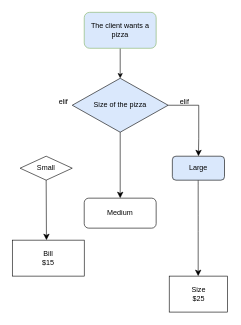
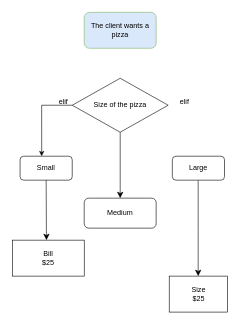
  <mxCell id="0" />
  <mxCell id="1" parent="0" />
- <mxCell id="3" value="Size of the pizza" style="rhombus;whiteSpace=wrap;html=1;fillColor=#dae8fc;" parent="1" vertex="1"><mxGeometry x="120" y="130" width="160" height="90" as="geometry" /></mxCell>
- <mxCell id="4" style="edgeStyle=orthogonalEdgeStyle;rounded=0;orthogonalLoop=1;jettySize=auto;html=1;" parent="1" source="5" target="3" edge="1"><mxGeometry relative="1" as="geometry" /></mxCell>
+ <mxCell id="2" style="edgeStyle=orthogonalEdgeStyle;rounded=0;orthogonalLoop=1;jettySize=auto;html=1;entryX=0.414;entryY=0;entryDx=0;entryDy=0;entryPerimeter=0;" parent="1" source="3" target="6" edge="1"><mxGeometry relative="1" as="geometry"><mxPoint x="17" y="210" as="targetPoint" /><Array as="points"><mxPoint x="69" y="175" /></Array></mxGeometry></mxCell>
+ <mxCell id="3" value="Size of the pizza" style="rhombus;whiteSpace=wrap;html=1;" parent="1" vertex="1"><mxGeometry x="120" y="130" width="160" height="90" as="geometry" /></mxCell>
  <mxCell id="5" value="The client wants a pizza" style="rounded=1;whiteSpace=wrap;html=1;fillColor=#dae8fc;strokeColor=#82b366;" parent="1" vertex="1"><mxGeometry x="140" y="20" width="120" height="60" as="geometry" /></mxCell>
- <mxCell id="6" value="Small" style="rhombus;whiteSpace=wrap;html=1;" parent="1" vertex="1"><mxGeometry x="33" y="260" width="87" height="40" as="geometry" /></mxCell>
+ <mxCell id="6" value="Small" style="rounded=1;whiteSpace=wrap;html=1;" parent="1" vertex="1"><mxGeometry x="33" y="260" width="87" height="40" as="geometry" /></mxCell>
  <mxCell id="7" value="" style="edgeStyle=none;curved=1;rounded=0;orthogonalLoop=1;jettySize=auto;html=1;fontSize=12;startSize=8;endSize=8;" edge="1" parent="1"><mxGeometry relative="1" as="geometry"><mxPoint x="330.08" y="300" as="sourcePoint" /><mxPoint x="330.08" y="460" as="targetPoint" /></mxGeometry></mxCell>
- <mxCell id="8" value="Large" style="rounded=1;whiteSpace=wrap;html=1;fillColor=#dae8fc;" parent="1" vertex="1"><mxGeometry x="287" y="260" width="87" height="40" as="geometry" /></mxCell>
+ <mxCell id="8" value="Large" style="rounded=1;whiteSpace=wrap;html=1;" parent="1" vertex="1"><mxGeometry x="287" y="260" width="87" height="40" as="geometry" /></mxCell>
  <mxCell id="9" value="elif" style="text;html=1;align=center;verticalAlign=middle;resizable=0;points=[];autosize=1;" parent="1" vertex="1"><mxGeometry x="85" y="154" width="40" height="30" as="geometry" /></mxCell>
  <mxCell id="10" value="elif" style="text;html=1;align=center;verticalAlign=middle;resizable=0;points=[];autosize=1;" parent="1" vertex="1"><mxGeometry x="287" y="154" width="40" height="30" as="geometry" /></mxCell>
- <mxCell id="11" value="" style="edgeStyle=segmentEdgeStyle;endArrow=classic;html=1;curved=0;rounded=0;endSize=8;startSize=8;sourcePerimeterSpacing=0;targetPerimeterSpacing=0;fontSize=12;exitX=1;exitY=0.5;exitDx=0;exitDy=0;entryX=0.5;entryY=0;entryDx=0;entryDy=0;" edge="1" parent="1" source="3" target="8"><mxGeometry width="140" relative="1" as="geometry"><mxPoint x="283" y="180" as="sourcePoint" /><mxPoint x="343" y="230" as="targetPoint" /><Array as="points"><mxPoint x="331" y="175" /><mxPoint x="331" y="230" /></Array></mxGeometry></mxCell>
  <mxCell id="12" value="" style="edgeStyle=none;orthogonalLoop=1;jettySize=auto;html=1;rounded=0;fontSize=12;startSize=8;endSize=8;" edge="1" parent="1" source="3"><mxGeometry width="140" relative="1" as="geometry"><mxPoint x="163" y="240" as="sourcePoint" /><mxPoint x="200" y="330" as="targetPoint" /><Array as="points" /></mxGeometry></mxCell>
  <mxCell id="13" value="Medium" style="rounded=1;whiteSpace=wrap;html=1;" vertex="1" parent="1"><mxGeometry x="140" y="330" width="120" height="50" as="geometry" /></mxCell>
  <mxCell id="14" style="edgeStyle=none;curved=1;rounded=0;orthogonalLoop=1;jettySize=auto;html=1;exitX=0.5;exitY=1;exitDx=0;exitDy=0;fontSize=12;startSize=8;endSize=8;" edge="1" parent="1" source="13" target="13"><mxGeometry relative="1" as="geometry" /></mxCell>
  <mxCell id="15" value="" style="edgeStyle=none;orthogonalLoop=1;jettySize=auto;html=1;rounded=0;fontSize=12;startSize=8;endSize=8;exitX=0.5;exitY=1;exitDx=0;exitDy=0;" edge="1" parent="1" source="6"><mxGeometry width="140" relative="1" as="geometry"><mxPoint x="163" y="410" as="sourcePoint" /><mxPoint x="77" y="400" as="targetPoint" /><Array as="points" /></mxGeometry></mxCell>
- <mxCell id="16" value="Bill&lt;br&gt;$15" style="whiteSpace=wrap;html=1;" vertex="1" parent="1"><mxGeometry x="20" y="400" width="120" height="60" as="geometry" /></mxCell>
+ <mxCell id="16" value="Bill&lt;br&gt;$25" style="whiteSpace=wrap;html=1;" vertex="1" parent="1"><mxGeometry x="20" y="400" width="120" height="60" as="geometry" /></mxCell>
  <mxCell id="17" value="Size&lt;br&gt;$25" style="whiteSpace=wrap;html=1;rounded=1;arcSize=0;" vertex="1" parent="1"><mxGeometry x="281.75" y="460" width="97.5" height="60" as="geometry" /></mxCell>
